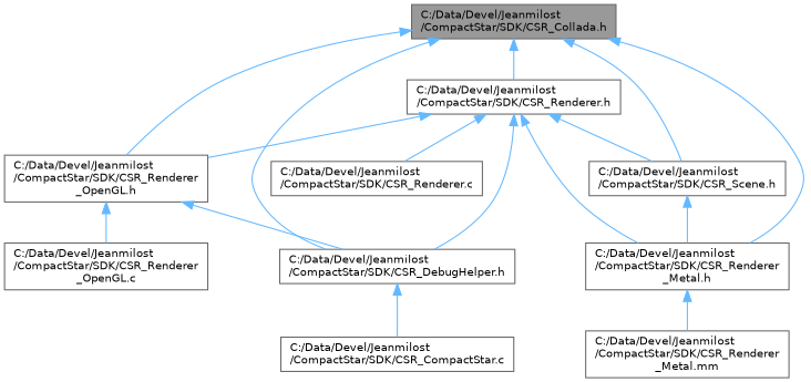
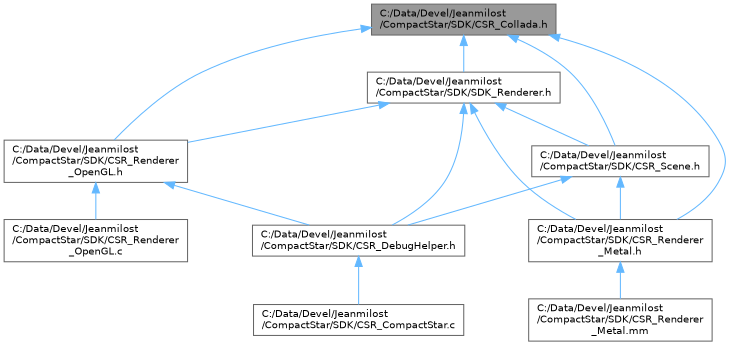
  digraph {
    node [color=grey40 fillcolor=white fontname=Helvetica fontsize=10 shape=box style=filled]
    edge [color=steelblue1 dir=back fontname=Helvetica fontsize=10 labelfontname=Helvetica labelfontsize=10 style=solid]
    n1 [color=gray40 fillcolor=grey60 fontcolor=black height=0.2 label="C:/Data/Devel/Jeanmilost\l/CompactStar/SDK/CSR_Collada.h" width=0.4]
    n2 [height=0.2 label="C:/Data/Devel/Jeanmilost\l/CompactStar/SDK/CSR_DebugHelper.h" width=0.4]
-   n3 [height=0.2 label="C:/Data/Devel/Jeanmilost\l/CompactStar/SDK/CSR_Renderer.h" width=0.4]
+   n3 [height=0.2 label="C:/Data/Devel/Jeanmilost\l/CompactStar/SDK/SDK_Renderer.h" width=0.4]
    n4 [height=0.2 label="C:/Data/Devel/Jeanmilost\l/CompactStar/SDK/CSR_Renderer\l_Metal.h" width=0.4]
    n5 [height=0.2 label="C:/Data/Devel/Jeanmilost\l/CompactStar/SDK/CSR_Renderer\l_OpenGL.h" width=0.4]
    n6 [height=0.2 label="C:/Data/Devel/Jeanmilost\l/CompactStar/SDK/CSR_Scene.h" width=0.4]
    n7 [height=0.2 label="C:/Data/Devel/Jeanmilost\l/CompactStar/SDK/CSR_CompactStar.c" width=0.4]
-   n8 [height=0.2 label="C:/Data/Devel/Jeanmilost\l/CompactStar/SDK/CSR_Renderer.c" width=0.4]
    n9 [height=0.2 label="C:/Data/Devel/Jeanmilost\l/CompactStar/SDK/CSR_Renderer\l_Metal.mm" width=0.4]
    n10 [height=0.2 label="C:/Data/Devel/Jeanmilost\l/CompactStar/SDK/CSR_Renderer\l_OpenGL.c" width=0.4]
-   n1 -> n2
+   n6 -> n2
    n1 -> n3
    n1 -> n4
    n1 -> n5
    n1 -> n6
    n2 -> n7
    n3 -> n2
    n3 -> n4
    n3 -> n5
    n3 -> n6
-   n3 -> n8
    n4 -> n9
    n5 -> n2
    n5 -> n10
    n6 -> n4
  }
